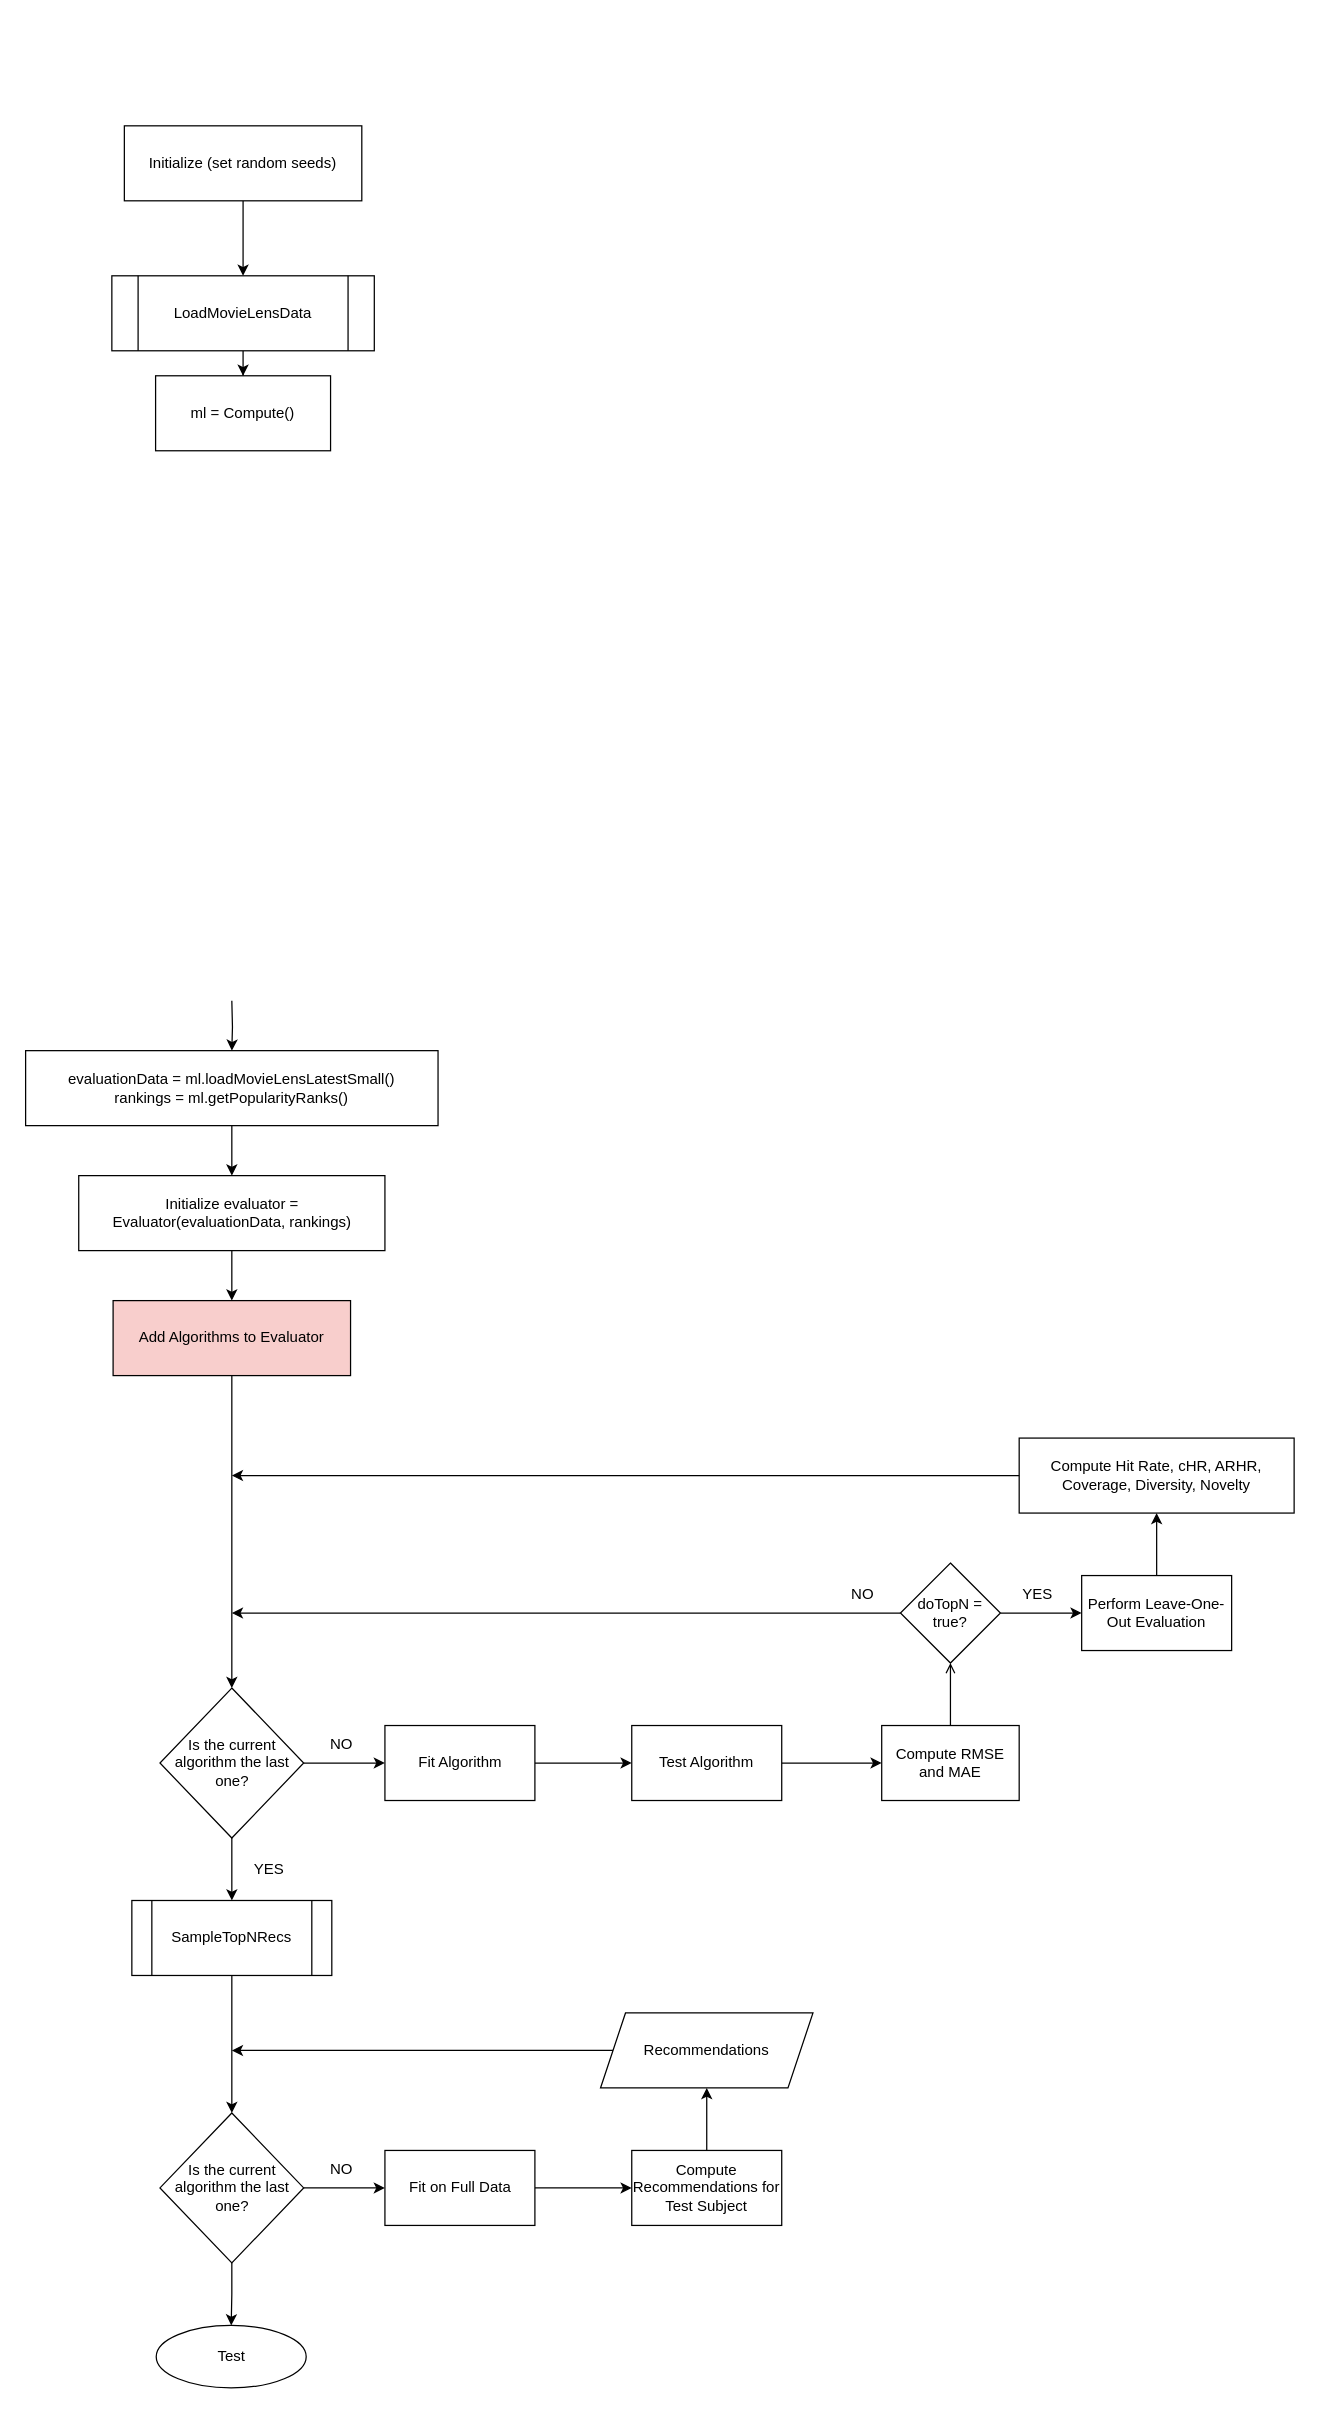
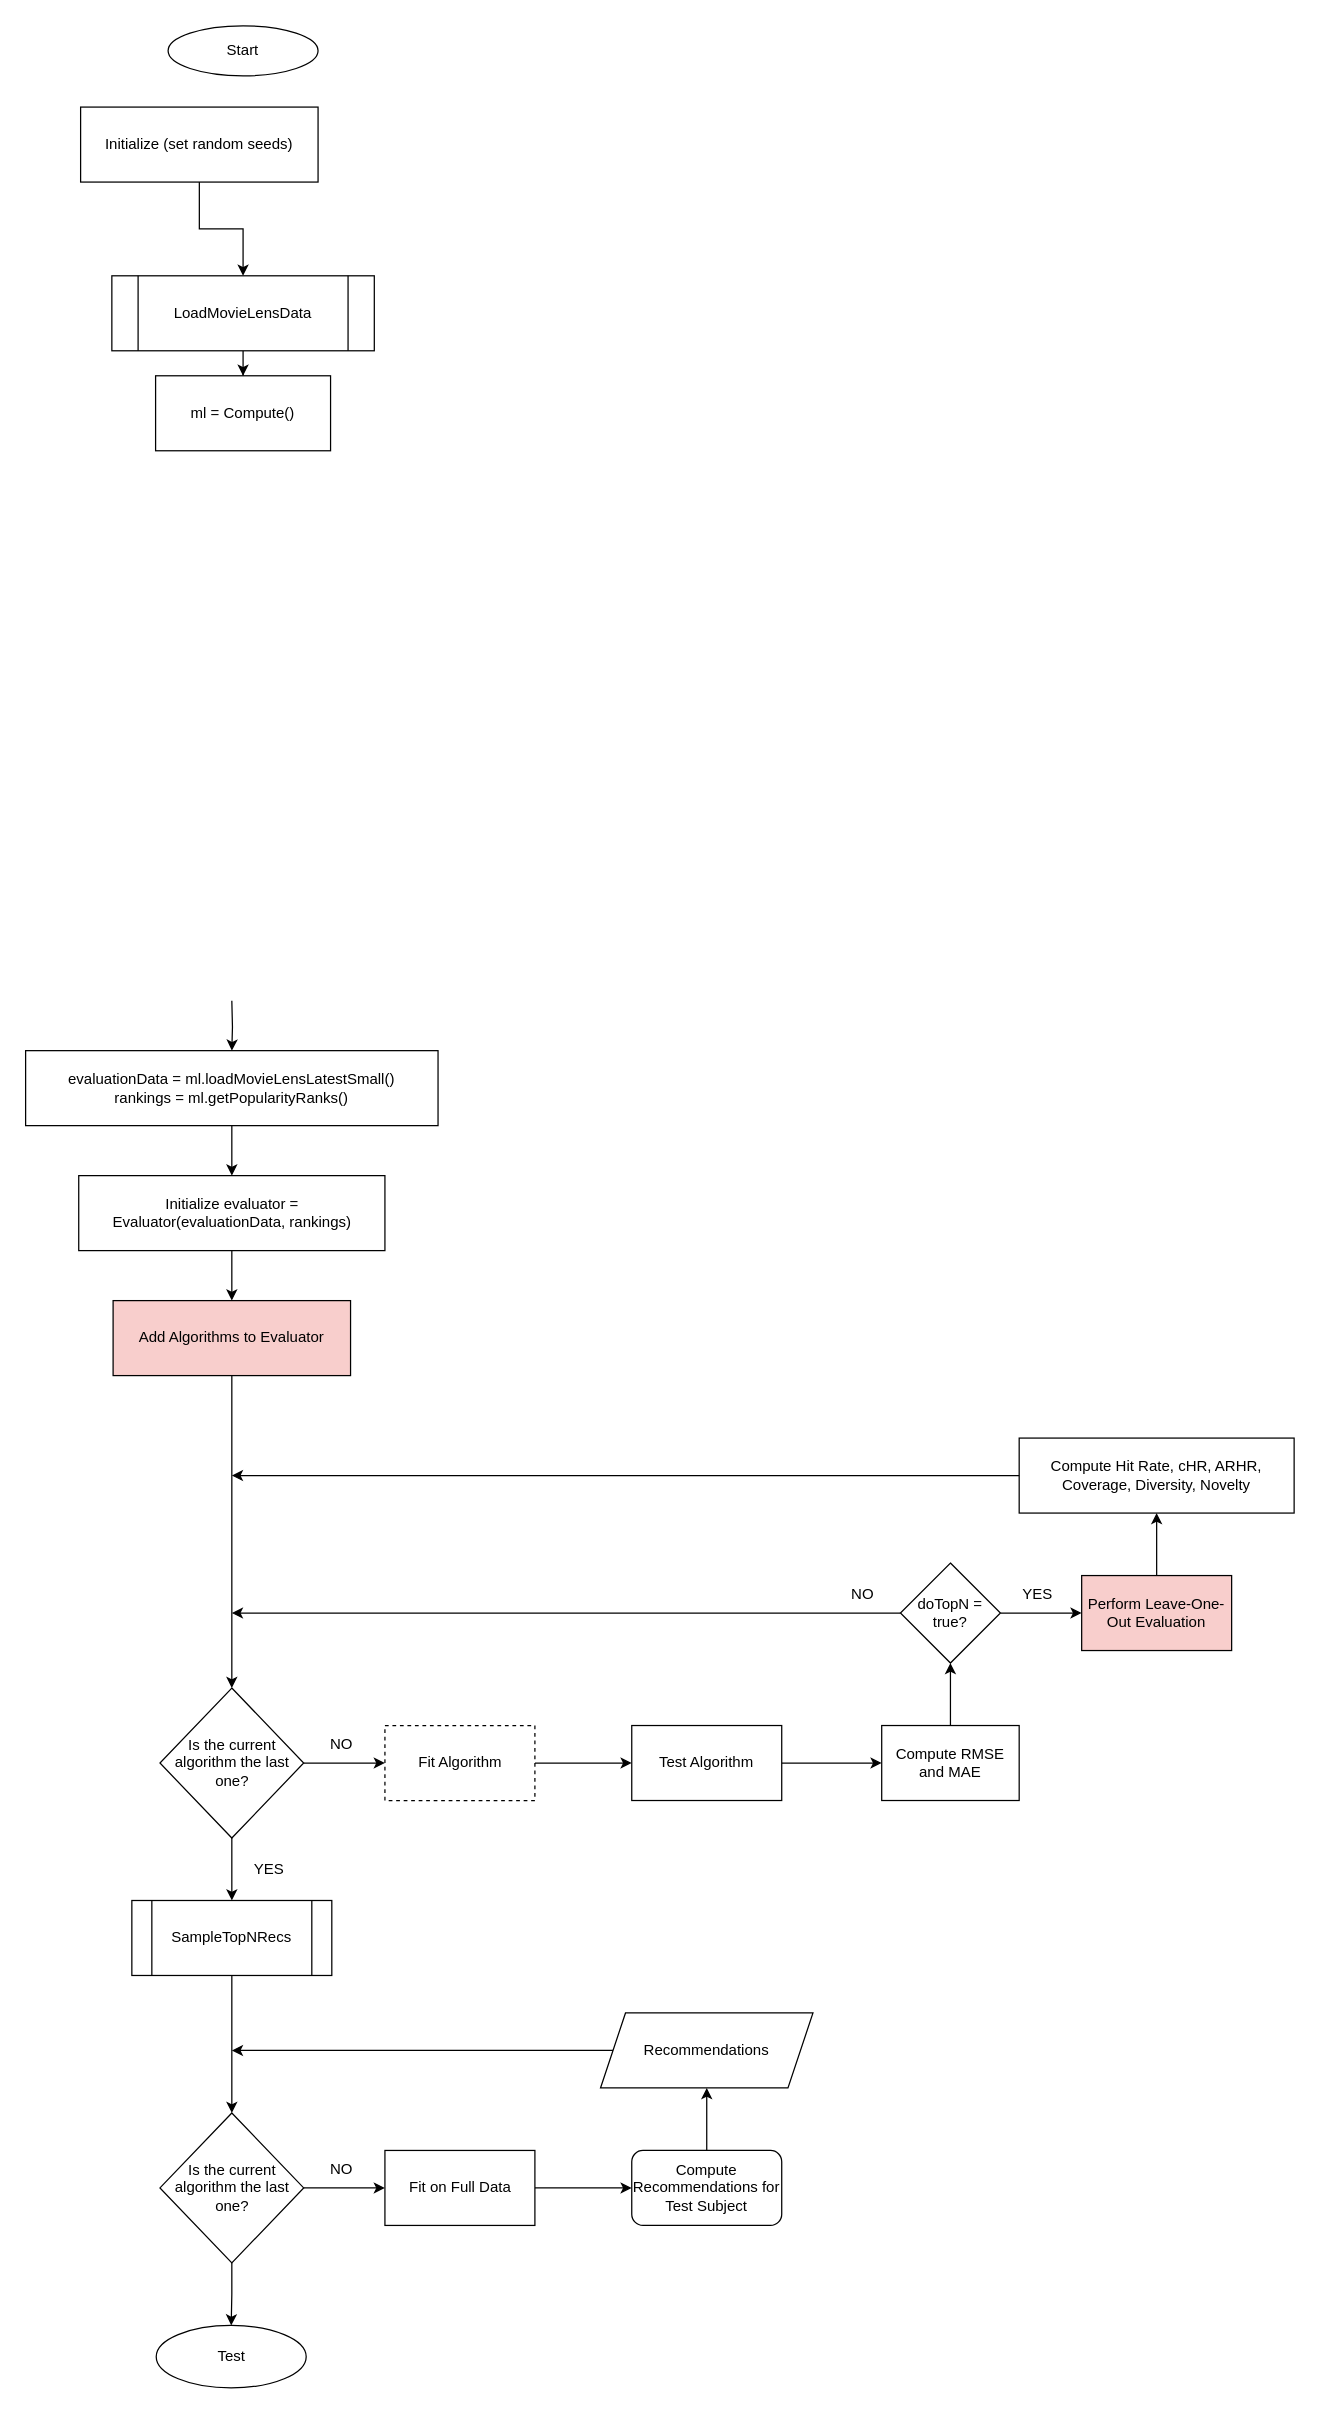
  <mxCell id="0" />
  <mxCell id="1" parent="0" />
+ <mxCell id="2" value="Start" style="ellipse;whiteSpace=wrap;html=1;" parent="1" vertex="1"><mxGeometry x="134" y="20" width="120" height="40" as="geometry" /></mxCell>
  <mxCell id="3" value="Test" style="ellipse;whiteSpace=wrap;html=1;" parent="1" vertex="1"><mxGeometry x="124.5" y="1860" width="120" height="50" as="geometry" /></mxCell>
  <mxCell id="4" value="" style="edgeStyle=orthogonalEdgeStyle;rounded=0;orthogonalLoop=1;jettySize=auto;html=1;" parent="1" source="5" target="7" edge="1"><mxGeometry relative="1" as="geometry" /></mxCell>
- <mxCell id="5" value="Initialize (set random seeds)" style="rounded=0;whiteSpace=wrap;html=1;" parent="1" vertex="1"><mxGeometry x="99" y="100" width="190" height="60" as="geometry" /></mxCell>
+ <mxCell id="5" value="Initialize (set random seeds)" style="rounded=0;whiteSpace=wrap;html=1;" parent="1" vertex="1"><mxGeometry x="64" y="85" width="190" height="60" as="geometry" /></mxCell>
  <mxCell id="6" value="" style="edgeStyle=orthogonalEdgeStyle;rounded=0;orthogonalLoop=1;jettySize=auto;html=1;" parent="1" source="7" target="9" edge="1"><mxGeometry relative="1" as="geometry" /></mxCell>
  <mxCell id="7" value="LoadMovieLensData" style="shape=process;whiteSpace=wrap;html=1;backgroundOutline=1;" parent="1" vertex="1"><mxGeometry x="89" y="220" width="210" height="60" as="geometry" /></mxCell>
  <mxCell id="8" style="edgeStyle=orthogonalEdgeStyle;rounded=0;orthogonalLoop=1;jettySize=auto;html=1;" parent="1" target="11" edge="1"><mxGeometry relative="1" as="geometry"><mxPoint x="185" y="800" as="sourcePoint" /></mxGeometry></mxCell>
  <mxCell id="9" value="ml = Compute()" style="rounded=0;whiteSpace=wrap;html=1;" parent="1" vertex="1"><mxGeometry x="124" y="300" width="140" height="60" as="geometry" /></mxCell>
  <mxCell id="10" value="" style="edgeStyle=orthogonalEdgeStyle;rounded=0;orthogonalLoop=1;jettySize=auto;html=1;" parent="1" source="11" target="13" edge="1"><mxGeometry relative="1" as="geometry" /></mxCell>
  <mxCell id="11" value="evaluationData = ml.loadMovieLensLatestSmall()&lt;div&gt;rankings = ml.getPopularityRanks()&lt;br&gt;&lt;/div&gt;" style="rounded=0;whiteSpace=wrap;html=1;" parent="1" vertex="1"><mxGeometry x="20" y="840" width="330" height="60" as="geometry" /></mxCell>
  <mxCell id="12" value="" style="edgeStyle=orthogonalEdgeStyle;rounded=0;orthogonalLoop=1;jettySize=auto;html=1;" parent="1" source="13" target="15" edge="1"><mxGeometry relative="1" as="geometry" /></mxCell>
  <mxCell id="13" value="Initialize evaluator = Evaluator(evaluationData, rankings)" style="rounded=0;whiteSpace=wrap;html=1;" parent="1" vertex="1"><mxGeometry x="62.5" y="940" width="245" height="60" as="geometry" /></mxCell>
  <mxCell id="14" value="" style="edgeStyle=orthogonalEdgeStyle;rounded=0;orthogonalLoop=1;jettySize=auto;html=1;" parent="1" source="15" target="18" edge="1"><mxGeometry relative="1" as="geometry" /></mxCell>
  <mxCell id="15" value="Add Algorithms to Evaluator" style="rounded=0;whiteSpace=wrap;html=1;fillColor=#f8cecc;" parent="1" vertex="1"><mxGeometry x="90" y="1040" width="190" height="60" as="geometry" /></mxCell>
  <mxCell id="16" value="" style="edgeStyle=orthogonalEdgeStyle;rounded=0;orthogonalLoop=1;jettySize=auto;html=1;" parent="1" source="18" target="20" edge="1"><mxGeometry relative="1" as="geometry" /></mxCell>
  <mxCell id="17" value="" style="edgeStyle=orthogonalEdgeStyle;rounded=0;orthogonalLoop=1;jettySize=auto;html=1;" parent="1" source="18" target="36" edge="1"><mxGeometry relative="1" as="geometry" /></mxCell>
  <mxCell id="18" value="Is the current algorithm the last one?" style="rhombus;whiteSpace=wrap;html=1;" parent="1" vertex="1"><mxGeometry x="127.5" y="1350" width="115" height="120" as="geometry" /></mxCell>
  <mxCell id="19" style="edgeStyle=orthogonalEdgeStyle;rounded=0;orthogonalLoop=1;jettySize=auto;html=1;entryX=0;entryY=0.5;entryDx=0;entryDy=0;" parent="1" source="20" target="22" edge="1"><mxGeometry relative="1" as="geometry" /></mxCell>
- <mxCell id="20" value="Fit Algorithm" style="rounded=0;whiteSpace=wrap;html=1;" parent="1" vertex="1"><mxGeometry x="307.5" y="1380" width="120" height="60" as="geometry" /></mxCell>
+ <mxCell id="20" value="Fit Algorithm" style="rounded=0;whiteSpace=wrap;html=1;dashed=1;" parent="1" vertex="1"><mxGeometry x="307.5" y="1380" width="120" height="60" as="geometry" /></mxCell>
  <mxCell id="21" style="edgeStyle=orthogonalEdgeStyle;rounded=0;orthogonalLoop=1;jettySize=auto;html=1;" parent="1" source="22" target="24" edge="1"><mxGeometry relative="1" as="geometry" /></mxCell>
  <mxCell id="22" value="Test Algorithm" style="rounded=0;whiteSpace=wrap;html=1;" parent="1" vertex="1"><mxGeometry x="505" y="1380" width="120" height="60" as="geometry" /></mxCell>
- <mxCell id="23" style="edgeStyle=orthogonalEdgeStyle;rounded=0;orthogonalLoop=1;jettySize=auto;html=1;entryX=0.5;entryY=1;entryDx=0;entryDy=0;endArrow=open;" parent="1" source="24" target="26" edge="1"><mxGeometry relative="1" as="geometry" /></mxCell>
+ <mxCell id="23" style="edgeStyle=orthogonalEdgeStyle;rounded=0;orthogonalLoop=1;jettySize=auto;html=1;entryX=0.5;entryY=1;entryDx=0;entryDy=0;" parent="1" source="24" target="26" edge="1"><mxGeometry relative="1" as="geometry" /></mxCell>
  <mxCell id="24" value="Compute RMSE and MAE" style="rounded=0;whiteSpace=wrap;html=1;" parent="1" vertex="1"><mxGeometry x="705" y="1380" width="110" height="60" as="geometry" /></mxCell>
  <mxCell id="25" value="" style="edgeStyle=orthogonalEdgeStyle;rounded=0;orthogonalLoop=1;jettySize=auto;html=1;" parent="1" source="26" target="28" edge="1"><mxGeometry relative="1" as="geometry" /></mxCell>
  <mxCell id="26" value="doTopN = true?" style="rhombus;whiteSpace=wrap;html=1;" parent="1" vertex="1"><mxGeometry x="720" y="1250" width="80" height="80" as="geometry" /></mxCell>
  <mxCell id="27" style="edgeStyle=orthogonalEdgeStyle;rounded=0;orthogonalLoop=1;jettySize=auto;html=1;entryX=0.5;entryY=1;entryDx=0;entryDy=0;" parent="1" source="28" target="29" edge="1"><mxGeometry relative="1" as="geometry" /></mxCell>
- <mxCell id="28" value="Perform Leave-One-Out Evaluation" style="rounded=0;whiteSpace=wrap;html=1;" parent="1" vertex="1"><mxGeometry x="865" y="1260" width="120" height="60" as="geometry" /></mxCell>
+ <mxCell id="28" value="Perform Leave-One-Out Evaluation" style="rounded=0;whiteSpace=wrap;html=1;fillColor=#f8cecc;" parent="1" vertex="1"><mxGeometry x="865" y="1260" width="120" height="60" as="geometry" /></mxCell>
  <mxCell id="29" value="Compute Hit Rate, cHR, ARHR, Coverage, Diversity, Novelty" style="rounded=0;whiteSpace=wrap;html=1;" parent="1" vertex="1"><mxGeometry x="815" y="1150" width="220" height="60" as="geometry" /></mxCell>
  <mxCell id="30" value="" style="endArrow=classic;html=1;rounded=0;exitX=0;exitY=0.5;exitDx=0;exitDy=0;" parent="1" source="26" edge="1"><mxGeometry width="50" height="50" relative="1" as="geometry"><mxPoint x="455" y="1310" as="sourcePoint" /><mxPoint x="185" y="1290" as="targetPoint" /></mxGeometry></mxCell>
  <mxCell id="31" value="" style="endArrow=classic;html=1;rounded=0;exitX=0;exitY=0.5;exitDx=0;exitDy=0;" parent="1" source="29" edge="1"><mxGeometry width="50" height="50" relative="1" as="geometry"><mxPoint x="545" y="1240" as="sourcePoint" /><mxPoint x="185" y="1180" as="targetPoint" /></mxGeometry></mxCell>
  <mxCell id="32" value="NO" style="text;html=1;align=center;verticalAlign=middle;whiteSpace=wrap;rounded=0;" parent="1" vertex="1"><mxGeometry x="242.5" y="1380" width="60" height="30" as="geometry" /></mxCell>
  <mxCell id="33" value="NO" style="text;html=1;align=center;verticalAlign=middle;whiteSpace=wrap;rounded=0;" parent="1" vertex="1"><mxGeometry x="660" y="1260" width="60" height="30" as="geometry" /></mxCell>
  <mxCell id="34" value="YES" style="text;html=1;align=center;verticalAlign=middle;whiteSpace=wrap;rounded=0;" parent="1" vertex="1"><mxGeometry x="800" y="1260" width="60" height="30" as="geometry" /></mxCell>
  <mxCell id="35" style="edgeStyle=orthogonalEdgeStyle;rounded=0;orthogonalLoop=1;jettySize=auto;html=1;" parent="1" source="36" target="40" edge="1"><mxGeometry relative="1" as="geometry" /></mxCell>
  <mxCell id="36" value="SampleTopNRecs" style="shape=process;whiteSpace=wrap;html=1;backgroundOutline=1;" parent="1" vertex="1"><mxGeometry x="105" y="1520" width="160" height="60" as="geometry" /></mxCell>
  <mxCell id="37" value="YES" style="text;html=1;align=center;verticalAlign=middle;whiteSpace=wrap;rounded=0;" parent="1" vertex="1"><mxGeometry x="185" y="1480" width="60" height="30" as="geometry" /></mxCell>
  <mxCell id="38" style="edgeStyle=orthogonalEdgeStyle;rounded=0;orthogonalLoop=1;jettySize=auto;html=1;" parent="1" source="40" target="42" edge="1"><mxGeometry relative="1" as="geometry" /></mxCell>
  <mxCell id="39" style="edgeStyle=orthogonalEdgeStyle;rounded=0;orthogonalLoop=1;jettySize=auto;html=1;" parent="1" source="40" target="3" edge="1"><mxGeometry relative="1" as="geometry" /></mxCell>
  <mxCell id="40" value="Is the current algorithm the last one?" style="rhombus;whiteSpace=wrap;html=1;" parent="1" vertex="1"><mxGeometry x="127.5" y="1690" width="115" height="120" as="geometry" /></mxCell>
  <mxCell id="41" style="edgeStyle=orthogonalEdgeStyle;rounded=0;orthogonalLoop=1;jettySize=auto;html=1;" parent="1" source="42" target="44" edge="1"><mxGeometry relative="1" as="geometry" /></mxCell>
  <mxCell id="42" value="Fit on Full Data" style="rounded=0;whiteSpace=wrap;html=1;" parent="1" vertex="1"><mxGeometry x="307.5" y="1720" width="120" height="60" as="geometry" /></mxCell>
  <mxCell id="43" style="edgeStyle=orthogonalEdgeStyle;rounded=0;orthogonalLoop=1;jettySize=auto;html=1;" parent="1" source="44" target="45" edge="1"><mxGeometry relative="1" as="geometry" /></mxCell>
- <mxCell id="44" value="Compute Recommendations for Test Subject" style="rounded=0;whiteSpace=wrap;html=1;" parent="1" vertex="1"><mxGeometry x="505" y="1720" width="120" height="60" as="geometry" /></mxCell>
+ <mxCell id="44" value="Compute Recommendations for Test Subject" style="whiteSpace=wrap;html=1;rounded=1;" parent="1" vertex="1"><mxGeometry x="505" y="1720" width="120" height="60" as="geometry" /></mxCell>
  <mxCell id="45" value="Recommendations" style="shape=parallelogram;perimeter=parallelogramPerimeter;whiteSpace=wrap;html=1;fixedSize=1;" parent="1" vertex="1"><mxGeometry x="480" y="1610" width="170" height="60" as="geometry" /></mxCell>
  <mxCell id="46" value="" style="endArrow=classic;html=1;rounded=0;exitX=0;exitY=0.5;exitDx=0;exitDy=0;" parent="1" source="45" edge="1"><mxGeometry width="50" height="50" relative="1" as="geometry"><mxPoint x="375" y="1630" as="sourcePoint" /><mxPoint x="185" y="1640" as="targetPoint" /></mxGeometry></mxCell>
  <mxCell id="47" value="NO" style="text;html=1;align=center;verticalAlign=middle;whiteSpace=wrap;rounded=0;" parent="1" vertex="1"><mxGeometry x="242.5" y="1720" width="60" height="30" as="geometry" /></mxCell>
